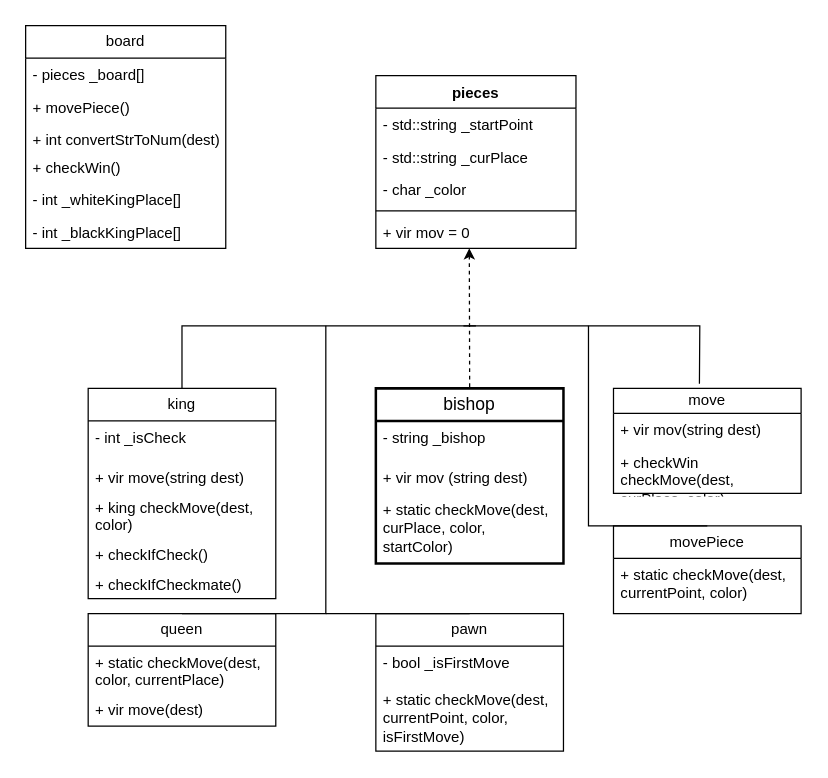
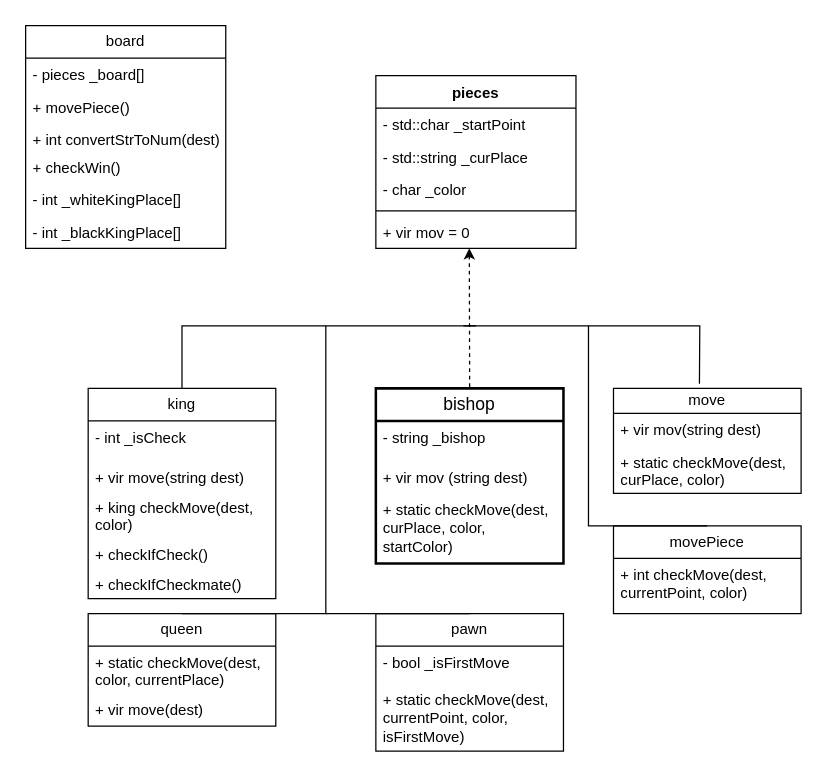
  <mxCell id="0" />
  <mxCell id="1" parent="0" />
  <mxCell id="2" value="pieces" style="swimlane;fontStyle=1;align=center;verticalAlign=top;childLayout=stackLayout;horizontal=1;startSize=26;horizontalStack=0;resizeParent=1;resizeParentMax=0;resizeLast=0;collapsible=1;marginBottom=0;whiteSpace=wrap;html=1;" parent="1" vertex="1"><mxGeometry x="300" y="60" width="160" height="138" as="geometry" /></mxCell>
- <mxCell id="3" value="- std::string _startPoint&lt;div&gt;&lt;br&gt;&lt;/div&gt;" style="text;strokeColor=none;fillColor=none;align=left;verticalAlign=top;spacingLeft=4;spacingRight=4;overflow=hidden;rotatable=0;points=[[0,0.5],[1,0.5]];portConstraint=eastwest;whiteSpace=wrap;html=1;" parent="2" vertex="1"><mxGeometry y="26" width="160" height="26" as="geometry" /></mxCell>
+ <mxCell id="3" value="- std::char _startPoint&lt;div&gt;&lt;br&gt;&lt;/div&gt;" style="text;strokeColor=none;fillColor=none;align=left;verticalAlign=top;spacingLeft=4;spacingRight=4;overflow=hidden;rotatable=0;points=[[0,0.5],[1,0.5]];portConstraint=eastwest;whiteSpace=wrap;html=1;" parent="2" vertex="1"><mxGeometry y="26" width="160" height="26" as="geometry" /></mxCell>
  <mxCell id="4" value="- std::string _curPlace" style="text;strokeColor=none;fillColor=none;align=left;verticalAlign=top;spacingLeft=4;spacingRight=4;overflow=hidden;rotatable=0;points=[[0,0.5],[1,0.5]];portConstraint=eastwest;whiteSpace=wrap;html=1;" parent="2" vertex="1"><mxGeometry y="52" width="160" height="26" as="geometry" /></mxCell>
  <mxCell id="5" value="- char _color" style="text;strokeColor=none;fillColor=none;align=left;verticalAlign=top;spacingLeft=4;spacingRight=4;overflow=hidden;rotatable=0;points=[[0,0.5],[1,0.5]];portConstraint=eastwest;whiteSpace=wrap;html=1;" parent="2" vertex="1"><mxGeometry y="78" width="160" height="26" as="geometry" /></mxCell>
  <mxCell id="6" value="" style="line;strokeWidth=1;fillColor=none;align=left;verticalAlign=middle;spacingTop=-1;spacingLeft=3;spacingRight=3;rotatable=0;labelPosition=right;points=[];portConstraint=eastwest;strokeColor=inherit;" parent="2" vertex="1"><mxGeometry y="104" width="160" height="8" as="geometry" /></mxCell>
  <mxCell id="7" value="+ vir mov = 0" style="text;strokeColor=none;fillColor=none;align=left;verticalAlign=top;spacingLeft=4;spacingRight=4;overflow=hidden;rotatable=0;points=[[0,0.5],[1,0.5]];portConstraint=eastwest;whiteSpace=wrap;html=1;" parent="2" vertex="1"><mxGeometry y="112" width="160" height="26" as="geometry" /></mxCell>
  <mxCell id="8" value="move" style="swimlane;fontStyle=0;childLayout=stackLayout;horizontal=1;startSize=20;fillColor=none;horizontalStack=0;resizeParent=1;resizeParentMax=0;resizeLast=0;collapsible=1;marginBottom=0;whiteSpace=wrap;html=1;" parent="1" vertex="1"><mxGeometry x="490" y="310" width="150" height="84" as="geometry" /></mxCell>
  <mxCell id="9" value="+ vir mov(string dest)" style="text;strokeColor=none;fillColor=none;align=left;verticalAlign=top;spacingLeft=4;spacingRight=4;overflow=hidden;rotatable=0;points=[[0,0.5],[1,0.5]];portConstraint=eastwest;whiteSpace=wrap;html=1;" parent="8" vertex="1"><mxGeometry y="20" width="150" height="26" as="geometry" /></mxCell>
- <mxCell id="10" value="+ checkWin checkMove(dest, curPlace, color)&amp;nbsp;" style="text;strokeColor=none;fillColor=none;align=left;verticalAlign=top;spacingLeft=4;spacingRight=4;overflow=hidden;rotatable=0;points=[[0,0.5],[1,0.5]];portConstraint=eastwest;whiteSpace=wrap;html=1;" parent="8" vertex="1"><mxGeometry y="46" width="150" height="38" as="geometry" /></mxCell>
+ <mxCell id="10" value="+ static checkMove(dest, curPlace, color)&amp;nbsp;" style="text;strokeColor=none;fillColor=none;align=left;verticalAlign=top;spacingLeft=4;spacingRight=4;overflow=hidden;rotatable=0;points=[[0,0.5],[1,0.5]];portConstraint=eastwest;whiteSpace=wrap;html=1;" parent="8" vertex="1"><mxGeometry y="46" width="150" height="38" as="geometry" /></mxCell>
  <mxCell id="11" value="king" style="swimlane;fontStyle=0;childLayout=stackLayout;horizontal=1;startSize=26;fillColor=none;horizontalStack=0;resizeParent=1;resizeParentMax=0;resizeLast=0;collapsible=1;marginBottom=0;whiteSpace=wrap;html=1;" parent="1" vertex="1"><mxGeometry x="70" y="310" width="150" height="168" as="geometry" /></mxCell>
  <mxCell id="12" value="- int _isCheck&amp;nbsp;" style="text;strokeColor=none;fillColor=none;align=left;verticalAlign=top;spacingLeft=4;spacingRight=4;overflow=hidden;rotatable=0;points=[[0,0.5],[1,0.5]];portConstraint=eastwest;whiteSpace=wrap;html=1;" parent="11" vertex="1"><mxGeometry y="26" width="150" height="32" as="geometry" /></mxCell>
  <mxCell id="13" value="+ vir move(string dest)" style="text;strokeColor=none;fillColor=none;align=left;verticalAlign=top;spacingLeft=4;spacingRight=4;overflow=hidden;rotatable=0;points=[[0,0.5],[1,0.5]];portConstraint=eastwest;whiteSpace=wrap;html=1;" parent="11" vertex="1"><mxGeometry y="58" width="150" height="24" as="geometry" /></mxCell>
  <mxCell id="14" value="+ king checkMove(dest, color)" style="text;strokeColor=none;fillColor=none;align=left;verticalAlign=top;spacingLeft=4;spacingRight=4;overflow=hidden;rotatable=0;points=[[0,0.5],[1,0.5]];portConstraint=eastwest;whiteSpace=wrap;html=1;" parent="11" vertex="1"><mxGeometry y="82" width="150" height="38" as="geometry" /></mxCell>
  <mxCell id="15" value="+ checkIfCheck()" style="text;strokeColor=none;fillColor=none;align=left;verticalAlign=top;spacingLeft=4;spacingRight=4;overflow=hidden;rotatable=0;points=[[0,0.5],[1,0.5]];portConstraint=eastwest;whiteSpace=wrap;html=1;" parent="11" vertex="1"><mxGeometry y="120" width="150" height="24" as="geometry" /></mxCell>
  <mxCell id="16" value="+ checkIfCheckmate()" style="text;strokeColor=none;fillColor=none;align=left;verticalAlign=top;spacingLeft=4;spacingRight=4;overflow=hidden;rotatable=0;points=[[0,0.5],[1,0.5]];portConstraint=eastwest;whiteSpace=wrap;html=1;" parent="11" vertex="1"><mxGeometry y="144" width="150" height="24" as="geometry" /></mxCell>
  <mxCell id="17" value="bishop" style="swimlane;fontStyle=0;childLayout=stackLayout;horizontal=1;startSize=26;fillColor=none;horizontalStack=0;resizeParent=1;resizeParentMax=0;resizeLast=0;collapsible=1;marginBottom=0;whiteSpace=wrap;html=1;fontSize=14;strokeWidth=2;perimeterSpacing=1;" parent="1" vertex="1"><mxGeometry x="300" y="310" width="150" height="140" as="geometry" /></mxCell>
  <mxCell id="18" value="- string _bishop" style="text;strokeColor=none;fillColor=none;align=left;verticalAlign=top;spacingLeft=4;spacingRight=4;overflow=hidden;rotatable=0;points=[[0,0.5],[1,0.5]];portConstraint=eastwest;whiteSpace=wrap;html=1;" parent="17" vertex="1"><mxGeometry y="26" width="150" height="32" as="geometry" /></mxCell>
  <mxCell id="19" value="+ vir mov (string dest)" style="text;strokeColor=none;fillColor=none;align=left;verticalAlign=top;spacingLeft=4;spacingRight=4;overflow=hidden;rotatable=0;points=[[0,0.5],[1,0.5]];portConstraint=eastwest;whiteSpace=wrap;html=1;" parent="17" vertex="1"><mxGeometry y="58" width="150" height="26" as="geometry" /></mxCell>
  <mxCell id="20" value="&lt;font style=&quot;font-size: 12px;&quot;&gt;+ static checkMove(dest, curPlace, color, startColor)&lt;/font&gt;" style="text;strokeColor=none;fillColor=none;align=left;verticalAlign=top;spacingLeft=4;spacingRight=4;overflow=hidden;rotatable=0;points=[[0,0.5],[1,0.5]];portConstraint=eastwest;whiteSpace=wrap;html=1;strokeWidth=0;" parent="17" vertex="1"><mxGeometry y="84" width="150" height="56" as="geometry" /></mxCell>
  <mxCell id="21" value="queen" style="swimlane;fontStyle=0;childLayout=stackLayout;horizontal=1;startSize=26;fillColor=none;horizontalStack=0;resizeParent=1;resizeParentMax=0;resizeLast=0;collapsible=1;marginBottom=0;whiteSpace=wrap;html=1;" parent="1" vertex="1"><mxGeometry x="70" y="490" width="150" height="90" as="geometry" /></mxCell>
  <mxCell id="22" value="+ static checkMove(dest, color, currentPlace)" style="text;strokeColor=none;fillColor=none;align=left;verticalAlign=top;spacingLeft=4;spacingRight=4;overflow=hidden;rotatable=0;points=[[0,0.5],[1,0.5]];portConstraint=eastwest;whiteSpace=wrap;html=1;" parent="21" vertex="1"><mxGeometry y="26" width="150" height="38" as="geometry" /></mxCell>
  <mxCell id="23" value="+ vir move(dest)" style="text;strokeColor=none;fillColor=none;align=left;verticalAlign=top;spacingLeft=4;spacingRight=4;overflow=hidden;rotatable=0;points=[[0,0.5],[1,0.5]];portConstraint=eastwest;whiteSpace=wrap;html=1;" parent="21" vertex="1"><mxGeometry y="64" width="150" height="26" as="geometry" /></mxCell>
  <mxCell id="24" value="board" style="swimlane;fontStyle=0;childLayout=stackLayout;horizontal=1;startSize=26;fillColor=none;horizontalStack=0;resizeParent=1;resizeParentMax=0;resizeLast=0;collapsible=1;marginBottom=0;whiteSpace=wrap;html=1;" parent="1" vertex="1"><mxGeometry x="20" y="20" width="160" height="178" as="geometry" /></mxCell>
  <mxCell id="25" value="- pieces _board[]" style="text;strokeColor=none;fillColor=none;align=left;verticalAlign=top;spacingLeft=4;spacingRight=4;overflow=hidden;rotatable=0;points=[[0,0.5],[1,0.5]];portConstraint=eastwest;whiteSpace=wrap;html=1;" parent="24" vertex="1"><mxGeometry y="26" width="160" height="26" as="geometry" /></mxCell>
  <mxCell id="26" value="+ movePiece()" style="text;strokeColor=none;fillColor=none;align=left;verticalAlign=top;spacingLeft=4;spacingRight=4;overflow=hidden;rotatable=0;points=[[0,0.5],[1,0.5]];portConstraint=eastwest;whiteSpace=wrap;html=1;" parent="24" vertex="1"><mxGeometry y="52" width="160" height="26" as="geometry" /></mxCell>
  <mxCell id="27" value="+ int convertStrToNum(dest)" style="text;strokeColor=none;fillColor=none;align=left;verticalAlign=top;spacingLeft=4;spacingRight=4;overflow=hidden;rotatable=0;points=[[0,0.5],[1,0.5]];portConstraint=eastwest;whiteSpace=wrap;html=1;" parent="24" vertex="1"><mxGeometry y="78" width="160" height="22" as="geometry" /></mxCell>
  <mxCell id="28" value="+ checkWin()" style="text;strokeColor=none;fillColor=none;align=left;verticalAlign=top;spacingLeft=4;spacingRight=4;overflow=hidden;rotatable=0;points=[[0,0.5],[1,0.5]];portConstraint=eastwest;whiteSpace=wrap;html=1;" parent="24" vertex="1"><mxGeometry y="100" width="160" height="26" as="geometry" /></mxCell>
  <mxCell id="29" value="- int _whiteKingPlace[]" style="text;strokeColor=none;fillColor=none;align=left;verticalAlign=top;spacingLeft=4;spacingRight=4;overflow=hidden;rotatable=0;points=[[0,0.5],[1,0.5]];portConstraint=eastwest;whiteSpace=wrap;html=1;" parent="24" vertex="1"><mxGeometry y="126" width="160" height="26" as="geometry" /></mxCell>
  <mxCell id="30" value="- int _blackKingPlace[]" style="text;strokeColor=none;fillColor=none;align=left;verticalAlign=top;spacingLeft=4;spacingRight=4;overflow=hidden;rotatable=0;points=[[0,0.5],[1,0.5]];portConstraint=eastwest;whiteSpace=wrap;html=1;" parent="24" vertex="1"><mxGeometry y="152" width="160" height="26" as="geometry" /></mxCell>
  <mxCell id="31" value="movePiece" style="swimlane;fontStyle=0;childLayout=stackLayout;horizontal=1;startSize=26;fillColor=none;horizontalStack=0;resizeParent=1;resizeParentMax=0;resizeLast=0;collapsible=1;marginBottom=0;whiteSpace=wrap;html=1;" parent="1" vertex="1"><mxGeometry x="490" y="420" width="150" height="70" as="geometry" /></mxCell>
- <mxCell id="32" value="+ static checkMove(dest, currentPoint, color)&amp;nbsp;" style="text;strokeColor=none;fillColor=none;align=left;verticalAlign=top;spacingLeft=4;spacingRight=4;overflow=hidden;rotatable=0;points=[[0,0.5],[1,0.5]];portConstraint=eastwest;whiteSpace=wrap;html=1;" parent="31" vertex="1"><mxGeometry y="26" width="150" height="44" as="geometry" /></mxCell>
+ <mxCell id="32" value="+ int checkMove(dest, currentPoint, color)&amp;nbsp;" style="text;strokeColor=none;fillColor=none;align=left;verticalAlign=top;spacingLeft=4;spacingRight=4;overflow=hidden;rotatable=0;points=[[0,0.5],[1,0.5]];portConstraint=eastwest;whiteSpace=wrap;html=1;" parent="31" vertex="1"><mxGeometry y="26" width="150" height="44" as="geometry" /></mxCell>
  <mxCell id="33" value="pawn" style="swimlane;fontStyle=0;childLayout=stackLayout;horizontal=1;startSize=26;fillColor=none;horizontalStack=0;resizeParent=1;resizeParentMax=0;resizeLast=0;collapsible=1;marginBottom=0;whiteSpace=wrap;html=1;" parent="1" vertex="1"><mxGeometry x="300" y="490" width="150" height="110" as="geometry" /></mxCell>
  <mxCell id="34" value="- bool _isFirstMove" style="text;strokeColor=none;fillColor=none;align=left;verticalAlign=top;spacingLeft=4;spacingRight=4;overflow=hidden;rotatable=0;points=[[0,0.5],[1,0.5]];portConstraint=eastwest;whiteSpace=wrap;html=1;" parent="33" vertex="1"><mxGeometry y="26" width="150" height="30" as="geometry" /></mxCell>
  <mxCell id="35" value="+ static checkMove(dest, currentPoint, color, isFirstMove)&amp;nbsp;" style="text;strokeColor=none;fillColor=none;align=left;verticalAlign=top;spacingLeft=4;spacingRight=4;overflow=hidden;rotatable=0;points=[[0,0.5],[1,0.5]];portConstraint=eastwest;whiteSpace=wrap;html=1;" parent="33" vertex="1"><mxGeometry y="56" width="150" height="54" as="geometry" /></mxCell>
  <mxCell id="36" value="" style="endArrow=classic;html=1;rounded=0;entryX=0.467;entryY=1;entryDx=0;entryDy=0;entryPerimeter=0;exitX=0.5;exitY=0;exitDx=0;exitDy=0;dashed=1;" parent="1" source="17" target="7" edge="1"><mxGeometry width="50" height="50" relative="1" as="geometry"><mxPoint x="460" y="350" as="sourcePoint" /><mxPoint x="510" y="300" as="targetPoint" /></mxGeometry></mxCell>
  <mxCell id="37" value="" style="endArrow=none;html=1;rounded=0;entryX=0.458;entryY=-0.044;entryDx=0;entryDy=0;entryPerimeter=0;" parent="1" target="8" edge="1"><mxGeometry width="50" height="50" relative="1" as="geometry"><mxPoint x="370" y="260" as="sourcePoint" /><mxPoint x="570" y="250" as="targetPoint" /><Array as="points"><mxPoint x="559" y="260" /></Array></mxGeometry></mxCell>
  <mxCell id="38" value="" style="endArrow=none;html=1;rounded=0;exitX=0.5;exitY=0;exitDx=0;exitDy=0;" parent="1" source="11" edge="1"><mxGeometry width="50" height="50" relative="1" as="geometry"><mxPoint x="139" y="300" as="sourcePoint" /><mxPoint x="380" y="260" as="targetPoint" /><Array as="points"><mxPoint x="145" y="260" /></Array></mxGeometry></mxCell>
  <mxCell id="39" value="" style="endArrow=none;html=1;rounded=0;exitX=0.5;exitY=0;exitDx=0;exitDy=0;" parent="1" source="21" edge="1"><mxGeometry width="50" height="50" relative="1" as="geometry"><mxPoint x="360" y="460" as="sourcePoint" /><mxPoint x="260" y="260" as="targetPoint" /><Array as="points"><mxPoint x="260" y="490" /></Array></mxGeometry></mxCell>
  <mxCell id="40" value="" style="endArrow=none;html=1;rounded=0;exitX=0.5;exitY=0;exitDx=0;exitDy=0;" parent="1" source="33" edge="1"><mxGeometry width="50" height="50" relative="1" as="geometry"><mxPoint x="360" y="460" as="sourcePoint" /><mxPoint x="260" y="490" as="targetPoint" /></mxGeometry></mxCell>
  <mxCell id="41" value="" style="endArrow=none;html=1;rounded=0;exitX=0.5;exitY=0;exitDx=0;exitDy=0;" parent="1" source="31" edge="1"><mxGeometry width="50" height="50" relative="1" as="geometry"><mxPoint x="360" y="460" as="sourcePoint" /><mxPoint x="470" y="260" as="targetPoint" /><Array as="points"><mxPoint x="470" y="420" /></Array></mxGeometry></mxCell>
